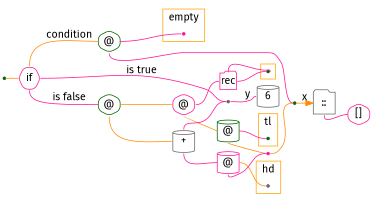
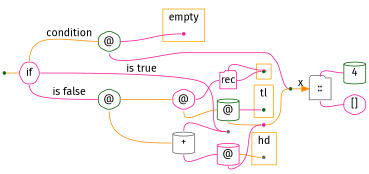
  digraph {
    fontname="Fira Sans"
    labeldistance=0
    nodesep=.175
    rankdir=LR
    ranksep=.175
    node [color=darkgreen fixedsize=true fontname="Fira Sans" orientation=90 shape=point style=rounded]
    edge [arrowhead=none arrowtail=none color=deeppink fontname="Fira Sans" headport=w tailport=e]
    ndcluster_nd395 [style=""]
    ndcluster_nd328 [color=deeppink style=""]
    ndcluster_nd338 [style=""]
    ndcluster_nd347 [color=gray40 style=""]
    nd1 [orientation="" style=""]
    n6 [color=deeppink height=.4 label=if shape=hexagon width=.4 orientation=""]
    n7 [height=.4 label="@" shape=hexagon width=.4]
    n8 [height=.4 label="@" shape=hexagon width=.4]
    n9 [color=gray40 label=" "]
+   n10 [height=.4 label=4 shape=cylinder width=.4]
    n11 [color=deeppink height=.4 label="[]" shape=hexagon width=.4]
    n12 [color=gray40 height=.4 label="::" shape=folder width=.4]
-   n13 [color=gray40 height=.4 label=6 shape=cylinder width=.4]
    n14 [color=deeppink height=.3 label=rec shape=folder width=.3 orientation=""]
    n15 [label=" "]
    n16 [color=deeppink height=.4 label="@" shape=hexagon width=.4]
    n17 [color=gray40 height=.4 label="+" shape=cylinder width=.4 orientation=""]
    n18 [height=.4 label="@" shape=cylinder width=.4]
    n19 [color=deeppink height=.4 label="@" shape=cylinder width=.4]
    n20 [color=deeppink label=" "]
    subgraph cluster_1 {
      color=orange
      style=fill
      ndcluster_nd395
    }
    subgraph cluster_2 {
      color=orange
      label=tl
      style=fill
      ndcluster_nd338
    }
    subgraph cluster_3 {
      color=orange
      label=empty
      style=fill
      ndcluster_nd328
    }
    subgraph cluster_4 {
      color=orange
      label=hd
      style=fill
      ndcluster_nd347
    }
    nd1 -> n6 [color=darkorange]
    n6 -> n7 [color=darkorange label=condition tailport=n]
    n6 -> n8 [label="is false" tailport=s]
    n6 -> n9 [label="is true"]
    n7 -> ndcluster_nd328
    n7 -> n15 [tailport=s]
    n8 -> n16 [color=darkorange]
    n8 -> n17 [color=darkorange tailport=s]
-   n9 -> n13 [label=y]
+   n12 -> n10 [tailport=n]
    n12 -> n11 [tailport=s]
    n14 -> ndcluster_nd395 [dir=back headport=e tailport=n]
    n14 -> ndcluster_nd395
    n15 -> n12 [arrowhead=normal color=darkorange label=x]
    n16 -> n14
    n16 -> n18 [color=darkorange tailport=s]
    n17 -> n9 [tailport=n]
    n17 -> n19 [tailport=s]
    n18 -> ndcluster_nd338
    n18 -> n20 [color=darkorange tailport=s]
    n19 -> ndcluster_nd347 [color=darkorange]
    n19 -> n20 [tailport=s]
    n20 -> n15 [color=darkorange]
  }
